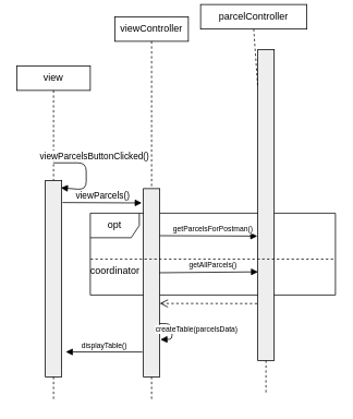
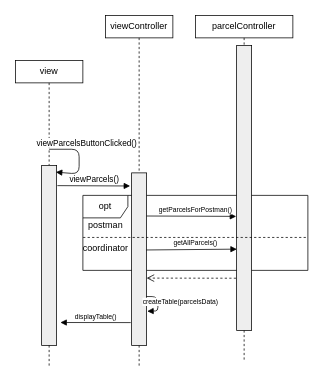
  <mxCell id="0" />
  <mxCell id="1" parent="0" />
  <mxCell id="2" value="opt" style="shape=umlFrame;whiteSpace=wrap;html=1;" parent="1" vertex="1"><mxGeometry x="110" y="260" width="300" height="100" as="geometry" /></mxCell>
- <mxCell id="3" value="parcelController" style="shape=rect;html=1;whiteSpace=wrap;align=center;" parent="1" vertex="1"><mxGeometry x="245" y="5" width="130" height="30" as="geometry" /></mxCell>
+ <mxCell id="3" value="parcelController" style="shape=rect;html=1;whiteSpace=wrap;align=center;" parent="1" vertex="1"><mxGeometry x="260" y="20" width="130" height="30" as="geometry" /></mxCell>
  <mxCell id="4" value="" style="edgeStyle=none;html=1;dashed=1;endArrow=none;align=center;verticalAlign=bottom;exitX=0.5;exitY=1;" parent="1" source="8" edge="1"><mxGeometry x="1" relative="1" as="geometry"><mxPoint x="325" y="480" as="targetPoint" /></mxGeometry></mxCell>
  <mxCell id="5" value="view" style="shape=rect;html=1;whiteSpace=wrap;align=center;" parent="1" vertex="1"><mxGeometry x="20" y="80" width="90" height="30" as="geometry" /></mxCell>
  <mxCell id="6" value="" style="edgeStyle=none;html=1;dashed=1;endArrow=none;" parent="1" source="5" target="7" edge="1"><mxGeometry relative="1" as="geometry" /></mxCell>
  <mxCell id="7" value="" style="shape=rect;html=1;fillColor=#eeeeee;" parent="1" vertex="1"><mxGeometry x="55" y="220" width="20" height="240" as="geometry" /></mxCell>
  <mxCell id="8" value="" style="shape=rect;html=1;fillColor=#eeeeee;" parent="1" vertex="1"><mxGeometry x="315" y="60" width="20" height="380" as="geometry" /></mxCell>
  <mxCell id="9" value="" style="edgeStyle=none;html=1;dashed=1;endArrow=none;align=center;verticalAlign=bottom;exitX=0.5;exitY=1;" parent="1" source="3" target="8" edge="1"><mxGeometry x="1" relative="1" as="geometry"><mxPoint x="325" y="410" as="targetPoint" /><mxPoint x="325" y="50" as="sourcePoint" /></mxGeometry></mxCell>
  <mxCell id="10" value="viewParcelsButtonClicked()" style="html=1;verticalAlign=bottom;endArrow=block;" parent="1" edge="1"><mxGeometry x="-0.229" y="10" width="80" relative="1" as="geometry"><mxPoint x="65" y="198.5" as="sourcePoint" /><mxPoint x="74" y="229" as="targetPoint" /><Array as="points"><mxPoint x="105" y="198.5" /><mxPoint x="105" y="231.5" /></Array><mxPoint as="offset" /></mxGeometry></mxCell>
  <mxCell id="11" value="viewController" style="shape=rect;html=1;whiteSpace=wrap;align=center;" parent="1" vertex="1"><mxGeometry x="140" y="20" width="90" height="30" as="geometry" /></mxCell>
  <mxCell id="12" value="" style="edgeStyle=none;html=1;dashed=1;endArrow=none;" parent="1" source="15" edge="1"><mxGeometry relative="1" as="geometry"><mxPoint x="185" y="490" as="targetPoint" /></mxGeometry></mxCell>
+ <mxCell id="13" value="postman" style="text;html=1;align=center;verticalAlign=middle;resizable=0;points=[];autosize=1;" parent="1" vertex="1"><mxGeometry x="110" y="290" width="60" height="20" as="geometry" /></mxCell>
  <mxCell id="14" value="viewParcels()" style="html=1;verticalAlign=bottom;endArrow=block;entryX=-0.1;entryY=0.076;entryDx=0;entryDy=0;entryPerimeter=0;" parent="1" target="15" edge="1"><mxGeometry width="80" relative="1" as="geometry"><mxPoint x="76" y="247" as="sourcePoint" /><mxPoint x="190" y="265" as="targetPoint" /></mxGeometry></mxCell>
  <mxCell id="15" value="" style="shape=rect;html=1;fillColor=#eeeeee;" parent="1" vertex="1"><mxGeometry x="175" y="230" width="20" height="230" as="geometry" /></mxCell>
  <mxCell id="16" value="" style="edgeStyle=none;html=1;dashed=1;endArrow=none;" parent="1" source="11" target="15" edge="1"><mxGeometry relative="1" as="geometry"><mxPoint x="185" y="50" as="sourcePoint" /><mxPoint x="185" y="490" as="targetPoint" /></mxGeometry></mxCell>
  <mxCell id="17" value="getParcelsForPostman()" style="html=1;verticalAlign=bottom;endArrow=block;exitX=1;exitY=0.25;exitDx=0;exitDy=0;entryX=-0.029;entryY=0.6;entryDx=0;entryDy=0;entryPerimeter=0;fontSize=9;" parent="1" source="15" target="8" edge="1"><mxGeometry x="0.089" width="80" relative="1" as="geometry"><mxPoint x="270" y="310" as="sourcePoint" /><mxPoint x="350" y="310" as="targetPoint" /><mxPoint as="offset" /></mxGeometry></mxCell>
  <mxCell id="18" value="coordinator" style="text;html=1;align=center;verticalAlign=middle;resizable=0;points=[];autosize=1;" parent="1" vertex="1"><mxGeometry x="100" y="320" width="80" height="20" as="geometry" /></mxCell>
  <mxCell id="19" value="getAllParcels()" style="html=1;verticalAlign=bottom;endArrow=block;exitX=0.972;exitY=0.447;exitDx=0;exitDy=0;entryX=0.014;entryY=0.715;entryDx=0;entryDy=0;entryPerimeter=0;fontSize=9;exitPerimeter=0;" parent="1" source="15" target="8" edge="1"><mxGeometry x="0.085" y="1" width="80" relative="1" as="geometry"><mxPoint x="205" y="297.5" as="sourcePoint" /><mxPoint x="324.42" y="298" as="targetPoint" /><mxPoint as="offset" /></mxGeometry></mxCell>
  <mxCell id="20" value="" style="endArrow=none;dashed=1;html=1;fontSize=9;exitX=0.001;exitY=0.561;exitDx=0;exitDy=0;exitPerimeter=0;entryX=0.996;entryY=0.561;entryDx=0;entryDy=0;entryPerimeter=0;" parent="1" source="2" target="2" edge="1"><mxGeometry width="50" height="50" relative="1" as="geometry"><mxPoint x="270" y="350" as="sourcePoint" /><mxPoint x="320" y="300" as="targetPoint" /></mxGeometry></mxCell>
  <mxCell id="21" value="" style="html=1;verticalAlign=bottom;endArrow=open;dashed=1;endSize=8;fontSize=9;exitX=-0.04;exitY=0.817;exitDx=0;exitDy=0;exitPerimeter=0;entryX=1;entryY=0.61;entryDx=0;entryDy=0;entryPerimeter=0;" parent="1" source="8" target="15" edge="1"><mxGeometry relative="1" as="geometry"><mxPoint x="220" y="390" as="sourcePoint" /><mxPoint x="140" y="390" as="targetPoint" /></mxGeometry></mxCell>
  <mxCell id="22" value="createTable(parcelsData)" style="html=1;verticalAlign=bottom;endArrow=block;fontSize=9;exitX=0.98;exitY=0.717;exitDx=0;exitDy=0;exitPerimeter=0;entryX=1.04;entryY=0.802;entryDx=0;entryDy=0;entryPerimeter=0;" parent="1" source="15" target="15" edge="1"><mxGeometry x="0.415" y="-30" width="80" relative="1" as="geometry"><mxPoint x="140" y="350" as="sourcePoint" /><mxPoint x="220" y="350" as="targetPoint" /><Array as="points"><mxPoint x="210" y="395" /><mxPoint x="210" y="414" /></Array><mxPoint x="31" y="26" as="offset" /></mxGeometry></mxCell>
  <mxCell id="23" value="displayTable()" style="html=1;verticalAlign=bottom;endArrow=block;fontSize=9;exitX=-0.06;exitY=0.868;exitDx=0;exitDy=0;exitPerimeter=0;entryX=1.25;entryY=0.873;entryDx=0;entryDy=0;entryPerimeter=0;" parent="1" source="15" target="7" edge="1"><mxGeometry width="80" relative="1" as="geometry"><mxPoint x="100" y="480" as="sourcePoint" /><mxPoint x="180" y="480" as="targetPoint" /></mxGeometry></mxCell>
  <mxCell id="24" value="" style="endArrow=none;dashed=1;html=1;fontSize=9;exitX=0.5;exitY=1;exitDx=0;exitDy=0;" parent="1" source="7" edge="1"><mxGeometry width="50" height="50" relative="1" as="geometry"><mxPoint x="160" y="450" as="sourcePoint" /><mxPoint x="65" y="490" as="targetPoint" /></mxGeometry></mxCell>
